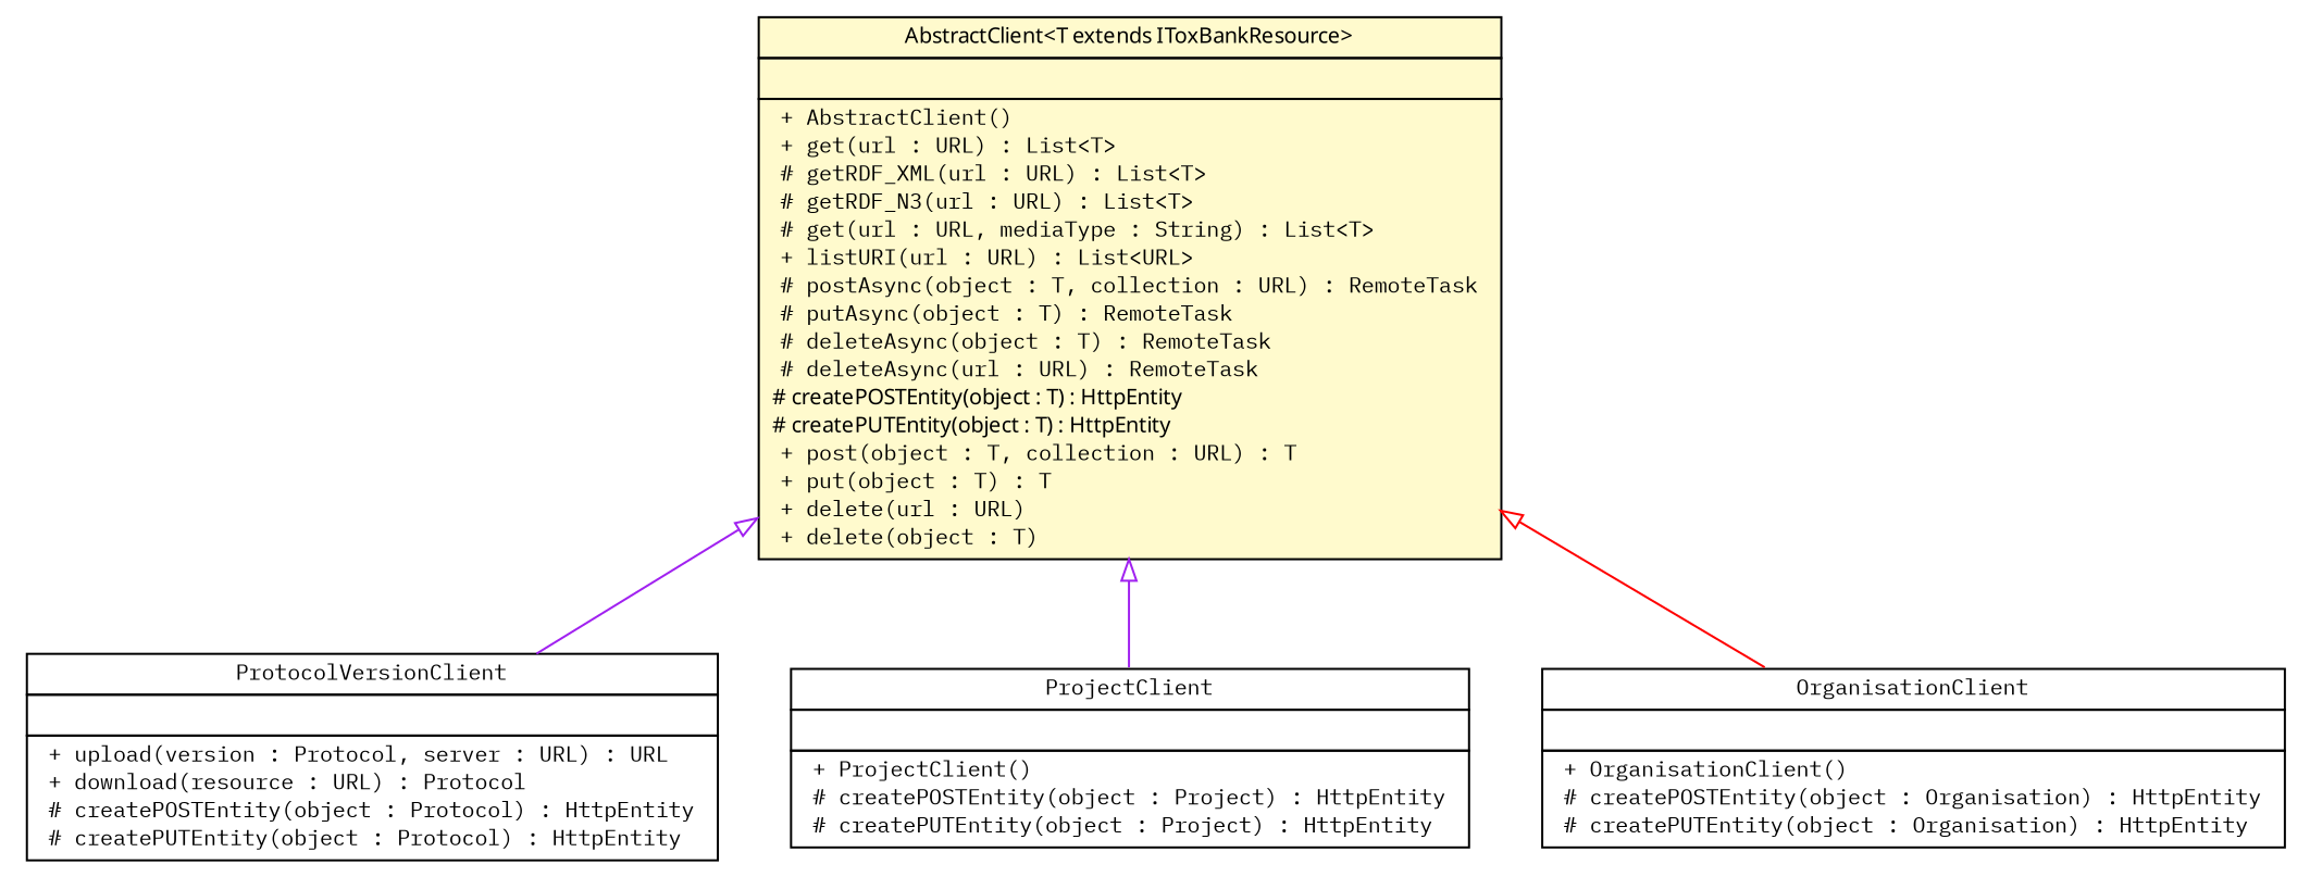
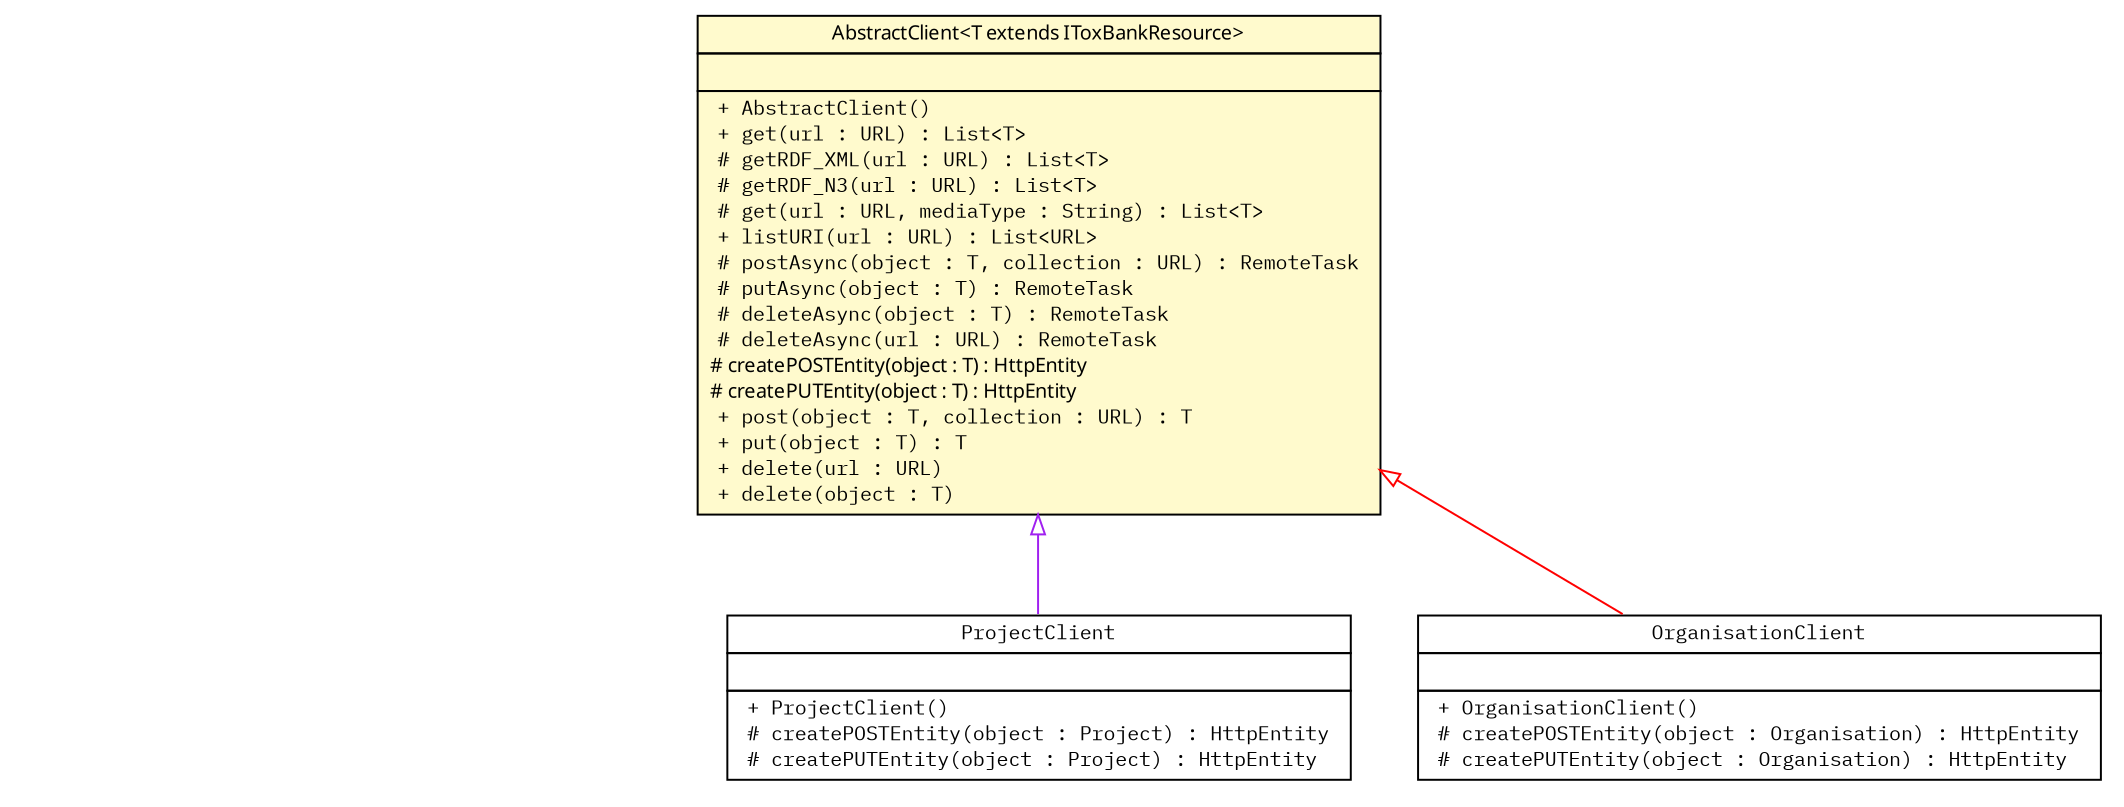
  digraph {
    fontname="IBM Plex Mono"
    node [fontcolor=black fontname="IBM Plex Mono" fontsize=10.0 shape=plaintext]
    edge [arrowtail=empty color=purple dir=back fontname="IBM Plex Mono" fontsize=10 headport=p labelfontname=arial labelfontsize=10 tailport=p]
-   n1 [label=<<table border="0" cellborder="1" cellspacing="0" cellpadding="2" port="p" href="./ProtocolVersionClient.html"> 		<tr><td><table border="0" cellspacing="0" cellpadding="1"> 			<tr><td> ProtocolVersionClient </td></tr> 		</table></td></tr> 		<tr><td><table border="0" cellspacing="0" cellpadding="1"> 			<tr><td align="left">  </td></tr> 		</table></td></tr> 		<tr><td><table border="0" cellspacing="0" cellpadding="1"> 			<tr><td align="left"> + upload(version : Protocol, server : URL) : URL </td></tr> 			<tr><td align="left"> + download(resource : URL) : Protocol </td></tr> 			<tr><td align="left"> # createPOSTEntity(object : Protocol) : HttpEntity </td></tr> 			<tr><td align="left"> # createPUTEntity(object : Protocol) : HttpEntity </td></tr> 		</table></td></tr> 		</table>>]
    n2 [label=<<table border="0" cellborder="1" cellspacing="0" cellpadding="2" port="p" href="./ProjectClient.html"> 		<tr><td><table border="0" cellspacing="0" cellpadding="1"> 			<tr><td> ProjectClient </td></tr> 		</table></td></tr> 		<tr><td><table border="0" cellspacing="0" cellpadding="1"> 			<tr><td align="left">  </td></tr> 		</table></td></tr> 		<tr><td><table border="0" cellspacing="0" cellpadding="1"> 			<tr><td align="left"> + ProjectClient() </td></tr> 			<tr><td align="left"> # createPOSTEntity(object : Project) : HttpEntity </td></tr> 			<tr><td align="left"> # createPUTEntity(object : Project) : HttpEntity </td></tr> 		</table></td></tr> 		</table>>]
    n3 [label=<<table border="0" cellborder="1" cellspacing="0" cellpadding="2" port="p" href="./OrganisationClient.html"> 		<tr><td><table border="0" cellspacing="0" cellpadding="1"> 			<tr><td> OrganisationClient </td></tr> 		</table></td></tr> 		<tr><td><table border="0" cellspacing="0" cellpadding="1"> 			<tr><td align="left">  </td></tr> 		</table></td></tr> 		<tr><td><table border="0" cellspacing="0" cellpadding="1"> 			<tr><td align="left"> + OrganisationClient() </td></tr> 			<tr><td align="left"> # createPOSTEntity(object : Organisation) : HttpEntity </td></tr> 			<tr><td align="left"> # createPUTEntity(object : Organisation) : HttpEntity </td></tr> 		</table></td></tr> 		</table>>]
    n4 [label=<<table border="0" cellborder="1" cellspacing="0" cellpadding="2" port="p" bgcolor="lemonChiffon" href="./AbstractClient.html"> 		<tr><td><table border="0" cellspacing="0" cellpadding="1"> 			<tr><td><font face="ariali"> AbstractClient&lt;T extends IToxBankResource&gt; </font></td></tr> 		</table></td></tr> 		<tr><td><table border="0" cellspacing="0" cellpadding="1"> 			<tr><td align="left">  </td></tr> 		</table></td></tr> 		<tr><td><table border="0" cellspacing="0" cellpadding="1"> 			<tr><td align="left"> + AbstractClient() </td></tr> 			<tr><td align="left"> + get(url : URL) : List&lt;T&gt; </td></tr> 			<tr><td align="left"> # getRDF_XML(url : URL) : List&lt;T&gt; </td></tr> 			<tr><td align="left"> # getRDF_N3(url : URL) : List&lt;T&gt; </td></tr> 			<tr><td align="left"> # get(url : URL, mediaType : String) : List&lt;T&gt; </td></tr> 			<tr><td align="left"> + listURI(url : URL) : List&lt;URL&gt; </td></tr> 			<tr><td align="left"> # postAsync(object : T, collection : URL) : RemoteTask </td></tr> 			<tr><td align="left"> # putAsync(object : T) : RemoteTask </td></tr> 			<tr><td align="left"> # deleteAsync(object : T) : RemoteTask </td></tr> 			<tr><td align="left"> # deleteAsync(url : URL) : RemoteTask </td></tr> 			<tr><td align="left"><font face="ariali" point-size="10.0"> # createPOSTEntity(object : T) : HttpEntity </font></td></tr> 			<tr><td align="left"><font face="ariali" point-size="10.0"> # createPUTEntity(object : T) : HttpEntity </font></td></tr> 			<tr><td align="left"> + post(object : T, collection : URL) : T </td></tr> 			<tr><td align="left"> + put(object : T) : T </td></tr> 			<tr><td align="left"> + delete(url : URL) </td></tr> 			<tr><td align="left"> + delete(object : T) </td></tr> 		</table></td></tr> 		</table>>]
-   n4 -> n1
    n4 -> n2
    n4 -> n3 [color=red]
  }
